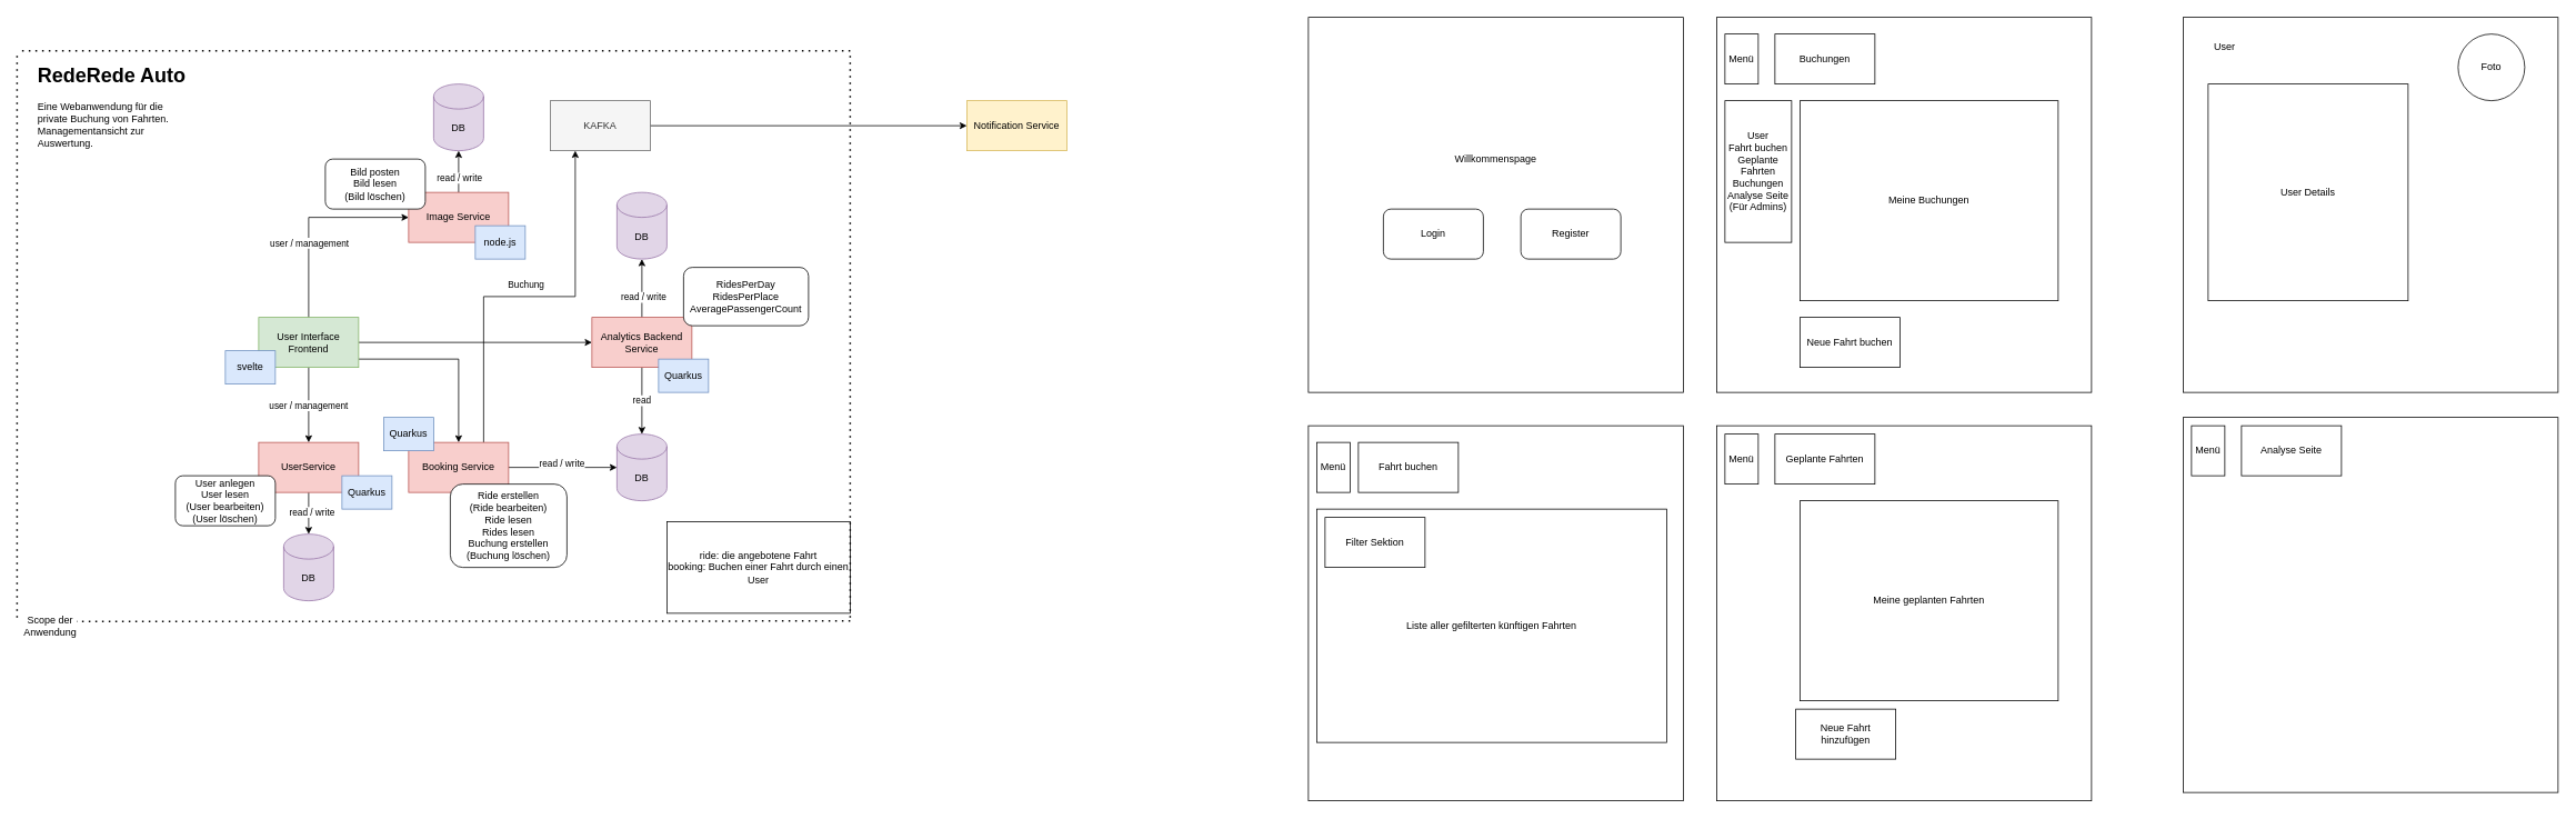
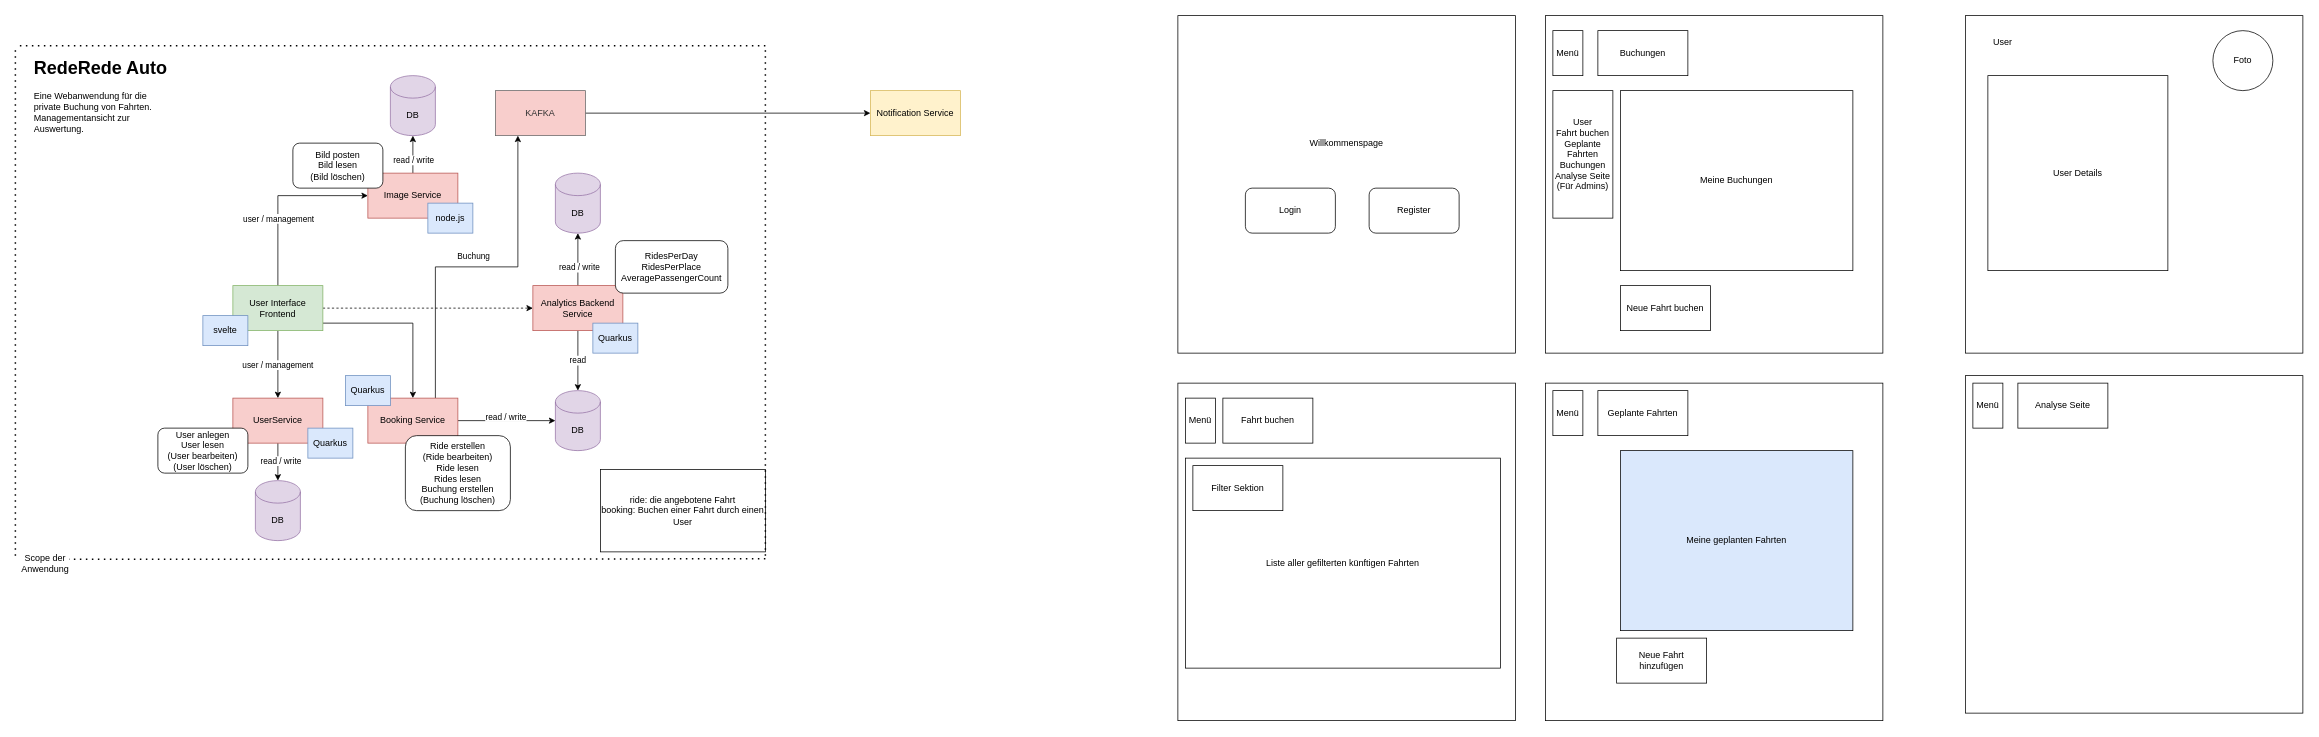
  <mxCell id="0" />
  <mxCell id="1" parent="0" />
  <mxCell id="2" style="edgeStyle=orthogonalEdgeStyle;rounded=0;orthogonalLoop=1;jettySize=auto;html=1;" parent="1" source="4" target="17" edge="1"><mxGeometry relative="1" as="geometry" /></mxCell>
  <mxCell id="3" value="read / write" style="edgeLabel;html=1;align=center;verticalAlign=middle;resizable=0;points=[];" parent="2" vertex="1" connectable="0"><mxGeometry x="-0.08" y="3" relative="1" as="geometry"><mxPoint as="offset" /></mxGeometry></mxCell>
  <mxCell id="4" value="UserService" style="rounded=0;whiteSpace=wrap;html=1;fillColor=#f8cecc;strokeColor=#b85450;fontColor=#000000;" parent="1" vertex="1"><mxGeometry x="310" y="530" width="120" height="60" as="geometry" /></mxCell>
  <mxCell id="5" style="edgeStyle=orthogonalEdgeStyle;rounded=0;orthogonalLoop=1;jettySize=auto;html=1;" parent="1" source="11" target="4" edge="1"><mxGeometry relative="1" as="geometry" /></mxCell>
  <mxCell id="6" value="user / management" style="edgeLabel;html=1;align=center;verticalAlign=middle;resizable=0;points=[];" parent="5" vertex="1" connectable="0"><mxGeometry y="-1" relative="1" as="geometry"><mxPoint as="offset" /></mxGeometry></mxCell>
  <mxCell id="7" value="" style="edgeStyle=orthogonalEdgeStyle;rounded=0;orthogonalLoop=1;jettySize=auto;html=1;" parent="1" source="11" target="23" edge="1"><mxGeometry relative="1" as="geometry"><mxPoint x="550" y="530" as="targetPoint" /><Array as="points"><mxPoint x="550" y="430" /></Array></mxGeometry></mxCell>
- <mxCell id="8" style="edgeStyle=orthogonalEdgeStyle;rounded=0;orthogonalLoop=1;jettySize=auto;html=1;" parent="1" source="11" target="15" edge="1"><mxGeometry relative="1" as="geometry" /></mxCell>
+ <mxCell id="8" style="edgeStyle=orthogonalEdgeStyle;rounded=0;orthogonalLoop=1;jettySize=auto;html=1;dashed=1;" parent="1" source="11" target="15" edge="1"><mxGeometry relative="1" as="geometry" /></mxCell>
  <mxCell id="9" style="edgeStyle=orthogonalEdgeStyle;rounded=0;orthogonalLoop=1;jettySize=auto;html=1;entryX=0;entryY=0.5;entryDx=0;entryDy=0;" parent="1" source="11" target="27" edge="1"><mxGeometry relative="1" as="geometry"><Array as="points"><mxPoint x="370" y="260" /></Array></mxGeometry></mxCell>
  <mxCell id="10" value="user / management" style="edgeLabel;html=1;align=center;verticalAlign=middle;resizable=0;points=[];" parent="9" vertex="1" connectable="0"><mxGeometry x="-0.3" y="1" relative="1" as="geometry"><mxPoint x="1" y="-6" as="offset" /></mxGeometry></mxCell>
  <mxCell id="11" value="User Interface Frontend" style="rounded=0;whiteSpace=wrap;html=1;fillColor=#d5e8d4;strokeColor=#82b366;fontColor=#000000;" parent="1" vertex="1"><mxGeometry x="310" y="380" width="120" height="60" as="geometry" /></mxCell>
  <mxCell id="12" style="edgeStyle=orthogonalEdgeStyle;rounded=0;orthogonalLoop=1;jettySize=auto;html=1;" parent="1" source="15" target="24" edge="1"><mxGeometry relative="1" as="geometry" /></mxCell>
  <mxCell id="13" value="read / write" style="edgeLabel;html=1;align=center;verticalAlign=middle;resizable=0;points=[];" parent="12" vertex="1" connectable="0"><mxGeometry x="-0.286" y="-1" relative="1" as="geometry"><mxPoint as="offset" /></mxGeometry></mxCell>
  <mxCell id="14" value="read" style="edgeStyle=orthogonalEdgeStyle;rounded=0;orthogonalLoop=1;jettySize=auto;html=1;" parent="1" source="15" target="16" edge="1"><mxGeometry relative="1" as="geometry" /></mxCell>
  <mxCell id="15" value="Analytics Backend Service" style="rounded=0;whiteSpace=wrap;html=1;fillColor=#f8cecc;strokeColor=#b85450;fontColor=#000000;" parent="1" vertex="1"><mxGeometry x="710" y="380" width="120" height="60" as="geometry" /></mxCell>
  <mxCell id="16" value="DB" style="shape=cylinder3;whiteSpace=wrap;html=1;boundedLbl=1;backgroundOutline=1;size=15;fillColor=#e1d5e7;strokeColor=#9673a6;" parent="1" vertex="1"><mxGeometry x="740" y="520" width="60" height="80" as="geometry" /></mxCell>
  <mxCell id="17" value="DB" style="shape=cylinder3;whiteSpace=wrap;html=1;boundedLbl=1;backgroundOutline=1;size=15;fillColor=#e1d5e7;strokeColor=#9673a6;" parent="1" vertex="1"><mxGeometry x="340" y="640" width="60" height="80" as="geometry" /></mxCell>
  <mxCell id="18" value="&lt;h1&gt;&lt;span style=&quot;background-color: initial;&quot;&gt;RedeRede Auto&lt;/span&gt;&lt;/h1&gt;&lt;div&gt;&lt;span style=&quot;background-color: initial;&quot;&gt;Eine Webanwendung für die private Buchung von Fahrten. Managementansicht zur Auswertung.&lt;/span&gt;&lt;/div&gt;" style="text;html=1;strokeColor=none;fillColor=none;spacing=5;spacingTop=-20;whiteSpace=wrap;overflow=hidden;rounded=0;" parent="1" vertex="1"><mxGeometry x="40" y="70" width="190" height="120" as="geometry" /></mxCell>
  <mxCell id="19" style="edgeStyle=orthogonalEdgeStyle;rounded=0;orthogonalLoop=1;jettySize=auto;html=1;" parent="1" source="23" target="16" edge="1"><mxGeometry relative="1" as="geometry" /></mxCell>
  <mxCell id="20" value="read / write" style="edgeLabel;html=1;align=center;verticalAlign=middle;resizable=0;points=[];" parent="19" vertex="1" connectable="0"><mxGeometry x="-0.031" y="6" relative="1" as="geometry"><mxPoint as="offset" /></mxGeometry></mxCell>
  <mxCell id="21" style="edgeStyle=orthogonalEdgeStyle;rounded=0;orthogonalLoop=1;jettySize=auto;html=1;exitX=0.75;exitY=0;exitDx=0;exitDy=0;entryX=0.25;entryY=1;entryDx=0;entryDy=0;" parent="1" source="23" target="35" edge="1"><mxGeometry relative="1" as="geometry" /></mxCell>
  <mxCell id="22" value="Buchung" style="edgeLabel;html=1;align=center;verticalAlign=middle;resizable=0;points=[];" parent="21" vertex="1" connectable="0"><mxGeometry x="-0.078" y="4" relative="1" as="geometry"><mxPoint x="13" y="-11" as="offset" /></mxGeometry></mxCell>
  <mxCell id="23" value="Booking Service" style="rounded=0;whiteSpace=wrap;html=1;fillColor=#f8cecc;strokeColor=#b85450;fontColor=#000000;" parent="1" vertex="1"><mxGeometry x="490" y="530" width="120" height="60" as="geometry" /></mxCell>
  <mxCell id="24" value="DB" style="shape=cylinder3;whiteSpace=wrap;html=1;boundedLbl=1;backgroundOutline=1;size=15;fillColor=#e1d5e7;strokeColor=#9673a6;" parent="1" vertex="1"><mxGeometry x="740" y="230" width="60" height="80" as="geometry" /></mxCell>
  <mxCell id="25" style="edgeStyle=orthogonalEdgeStyle;rounded=0;orthogonalLoop=1;jettySize=auto;html=1;" parent="1" source="27" target="28" edge="1"><mxGeometry relative="1" as="geometry" /></mxCell>
  <mxCell id="26" value="read / write" style="edgeLabel;html=1;align=center;verticalAlign=middle;resizable=0;points=[];" parent="25" vertex="1" connectable="0"><mxGeometry x="-0.28" relative="1" as="geometry"><mxPoint as="offset" /></mxGeometry></mxCell>
  <mxCell id="27" value="Image Service" style="rounded=0;whiteSpace=wrap;html=1;fillColor=#f8cecc;strokeColor=#b85450;fontColor=#000000;" parent="1" vertex="1"><mxGeometry x="490" y="230" width="120" height="60" as="geometry" /></mxCell>
  <mxCell id="28" value="DB" style="shape=cylinder3;whiteSpace=wrap;html=1;boundedLbl=1;backgroundOutline=1;size=15;fillColor=#e1d5e7;strokeColor=#9673a6;" parent="1" vertex="1"><mxGeometry x="520" y="100" width="60" height="80" as="geometry" /></mxCell>
  <mxCell id="29" value="User anlegen&lt;br&gt;User lesen&lt;br&gt;(User bearbeiten)&lt;br&gt;(User löschen)" style="rounded=1;whiteSpace=wrap;html=1;" parent="1" vertex="1"><mxGeometry x="210" y="570" width="120" height="60" as="geometry" /></mxCell>
  <mxCell id="30" value="Bild posten&lt;br&gt;Bild lesen&lt;br&gt;(Bild löschen)" style="rounded=1;whiteSpace=wrap;html=1;" parent="1" vertex="1"><mxGeometry x="390" y="190" width="120" height="60" as="geometry" /></mxCell>
  <mxCell id="31" value="Ride erstellen&lt;br&gt;(Ride bearbeiten)&lt;br&gt;Ride lesen&lt;br&gt;Rides lesen&lt;br&gt;Buchung erstellen&lt;br&gt;(Buchung löschen)" style="rounded=1;whiteSpace=wrap;html=1;" parent="1" vertex="1"><mxGeometry x="540" y="580" width="140" height="100" as="geometry" /></mxCell>
  <mxCell id="32" value="ride: die angebotene Fahrt&lt;br&gt;booking: Buchen einer Fahrt durch einen User" style="rounded=0;whiteSpace=wrap;html=1;" parent="1" vertex="1"><mxGeometry x="800" y="625" width="220" height="110" as="geometry" /></mxCell>
  <mxCell id="33" value="RidesPerDay&lt;br&gt;RidesPerPlace&lt;br&gt;AveragePassengerCount&lt;br&gt;" style="rounded=1;whiteSpace=wrap;html=1;" parent="1" vertex="1"><mxGeometry x="820" y="320" width="150" height="70" as="geometry" /></mxCell>
  <mxCell id="34" style="edgeStyle=orthogonalEdgeStyle;rounded=0;orthogonalLoop=1;jettySize=auto;html=1;" parent="1" source="35" target="36" edge="1"><mxGeometry relative="1" as="geometry" /></mxCell>
- <mxCell id="35" value="KAFKA" style="rounded=0;whiteSpace=wrap;html=1;fillColor=#f5f5f5;fontColor=#333333;strokeColor=#666666;" parent="1" vertex="1"><mxGeometry x="660" y="120" width="120" height="60" as="geometry" /></mxCell>
+ <mxCell id="35" value="KAFKA" style="rounded=0;whiteSpace=wrap;html=1;fillColor=#f8cecc;fontColor=#333333;strokeColor=#666666;" parent="1" vertex="1"><mxGeometry x="660" y="120" width="120" height="60" as="geometry" /></mxCell>
  <mxCell id="36" value="Notification Service" style="rounded=0;whiteSpace=wrap;html=1;fillColor=#fff2cc;strokeColor=#d6b656;" parent="1" vertex="1"><mxGeometry x="1160" y="120" width="120" height="60" as="geometry" /></mxCell>
  <mxCell id="37" value="" style="whiteSpace=wrap;html=1;aspect=fixed;" parent="1" vertex="1"><mxGeometry x="1570" y="20" width="450" height="450" as="geometry" /></mxCell>
  <mxCell id="38" value="Willkommenspage" style="text;html=1;strokeColor=none;fillColor=none;align=center;verticalAlign=middle;whiteSpace=wrap;rounded=0;" parent="1" vertex="1"><mxGeometry x="1765" y="175" width="60" height="30" as="geometry" /></mxCell>
  <mxCell id="39" value="Login" style="rounded=1;whiteSpace=wrap;html=1;" parent="1" vertex="1"><mxGeometry x="1660" y="250" width="120" height="60" as="geometry" /></mxCell>
  <mxCell id="40" value="Register" style="rounded=1;whiteSpace=wrap;html=1;" parent="1" vertex="1"><mxGeometry x="1825" y="250" width="120" height="60" as="geometry" /></mxCell>
  <mxCell id="41" value="" style="whiteSpace=wrap;html=1;aspect=fixed;" parent="1" vertex="1"><mxGeometry x="2620" y="20" width="450" height="450" as="geometry" /></mxCell>
  <mxCell id="42" value="User" style="text;html=1;strokeColor=none;fillColor=none;align=center;verticalAlign=middle;whiteSpace=wrap;rounded=0;" parent="1" vertex="1"><mxGeometry x="2640" y="40" width="60" height="30" as="geometry" /></mxCell>
  <mxCell id="43" value="Foto" style="ellipse;whiteSpace=wrap;html=1;aspect=fixed;" parent="1" vertex="1"><mxGeometry x="2950" y="40" width="80" height="80" as="geometry" /></mxCell>
  <mxCell id="44" value="User Details" style="rounded=0;whiteSpace=wrap;html=1;" parent="1" vertex="1"><mxGeometry x="2650" y="100" width="240" height="260" as="geometry" /></mxCell>
  <mxCell id="45" value="" style="whiteSpace=wrap;html=1;aspect=fixed;" parent="1" vertex="1"><mxGeometry x="2060" y="20" width="450" height="450" as="geometry" /></mxCell>
  <mxCell id="46" value="Menü" style="rounded=0;whiteSpace=wrap;html=1;" parent="1" vertex="1"><mxGeometry x="2070" y="40" width="40" height="60" as="geometry" /></mxCell>
  <mxCell id="47" value="User&lt;br&gt;Fahrt buchen&lt;br&gt;Geplante Fahrten&lt;br&gt;Buchungen&lt;br&gt;Analyse Seite (Für Admins)" style="rounded=0;whiteSpace=wrap;html=1;" parent="1" vertex="1"><mxGeometry x="2070" y="120" width="80" height="170" as="geometry" /></mxCell>
  <mxCell id="48" value="" style="whiteSpace=wrap;html=1;aspect=fixed;" parent="1" vertex="1"><mxGeometry x="1570" y="510" width="450" height="450" as="geometry" /></mxCell>
  <mxCell id="49" value="Fahrt buchen" style="rounded=0;whiteSpace=wrap;html=1;" parent="1" vertex="1"><mxGeometry x="1630" y="530" width="120" height="60" as="geometry" /></mxCell>
  <mxCell id="50" value="Buchungen" style="rounded=0;whiteSpace=wrap;html=1;" parent="1" vertex="1"><mxGeometry x="2130" y="40" width="120" height="60" as="geometry" /></mxCell>
  <mxCell id="51" value="Meine Buchungen" style="rounded=0;whiteSpace=wrap;html=1;" parent="1" vertex="1"><mxGeometry x="2160" y="120" width="310" height="240" as="geometry" /></mxCell>
  <mxCell id="52" value="Neue Fahrt buchen" style="rounded=0;whiteSpace=wrap;html=1;" parent="1" vertex="1"><mxGeometry x="2160" y="380" width="120" height="60" as="geometry" /></mxCell>
  <mxCell id="53" value="Menü" style="rounded=0;whiteSpace=wrap;html=1;" parent="1" vertex="1"><mxGeometry x="1580" y="530" width="40" height="60" as="geometry" /></mxCell>
  <mxCell id="54" value="Liste aller gefilterten künftigen Fahrten" style="rounded=0;whiteSpace=wrap;html=1;" parent="1" vertex="1"><mxGeometry x="1580" y="610" width="420" height="280" as="geometry" /></mxCell>
  <mxCell id="55" value="Filter Sektion" style="rounded=0;whiteSpace=wrap;html=1;" parent="1" vertex="1"><mxGeometry x="1590" y="620" width="120" height="60" as="geometry" /></mxCell>
  <mxCell id="56" value="" style="whiteSpace=wrap;html=1;aspect=fixed;" parent="1" vertex="1"><mxGeometry x="2060" y="510" width="450" height="450" as="geometry" /></mxCell>
  <mxCell id="57" value="Menü" style="rounded=0;whiteSpace=wrap;html=1;" parent="1" vertex="1"><mxGeometry x="2070" y="520" width="40" height="60" as="geometry" /></mxCell>
  <mxCell id="58" value="Geplante Fahrten" style="rounded=0;whiteSpace=wrap;html=1;" parent="1" vertex="1"><mxGeometry x="2130" y="520" width="120" height="60" as="geometry" /></mxCell>
- <mxCell id="59" value="Meine geplanten Fahrten" style="rounded=0;whiteSpace=wrap;html=1;" parent="1" vertex="1"><mxGeometry x="2160" y="600" width="310" height="240" as="geometry" /></mxCell>
+ <mxCell id="59" value="Meine geplanten Fahrten" style="rounded=0;whiteSpace=wrap;html=1;fillColor=#dae8fc;" parent="1" vertex="1"><mxGeometry x="2160" y="600" width="310" height="240" as="geometry" /></mxCell>
  <mxCell id="60" value="Neue Fahrt hinzufügen" style="rounded=0;whiteSpace=wrap;html=1;" parent="1" vertex="1"><mxGeometry x="2155" y="850" width="120" height="60" as="geometry" /></mxCell>
  <mxCell id="61" value="" style="whiteSpace=wrap;html=1;aspect=fixed;" parent="1" vertex="1"><mxGeometry x="2620" y="500" width="450" height="450" as="geometry" /></mxCell>
  <mxCell id="62" value="Menü" style="rounded=0;whiteSpace=wrap;html=1;" parent="1" vertex="1"><mxGeometry x="2630" y="510" width="40" height="60" as="geometry" /></mxCell>
  <mxCell id="63" value="Analyse Seite" style="rounded=0;whiteSpace=wrap;html=1;" parent="1" vertex="1"><mxGeometry x="2690" y="510" width="120" height="60" as="geometry" /></mxCell>
  <mxCell id="64" value="Quarkus" style="rounded=0;whiteSpace=wrap;html=1;fillColor=#dae8fc;strokeColor=#6c8ebf;" vertex="1" parent="1"><mxGeometry x="790" y="430" width="60" height="40" as="geometry" /></mxCell>
  <mxCell id="65" value="" style="endArrow=none;dashed=1;html=1;dashPattern=1 3;strokeWidth=2;rounded=0;" edge="1" parent="1"><mxGeometry width="50" height="50" relative="1" as="geometry"><mxPoint x="1020" y="740" as="sourcePoint" /><mxPoint x="1020" as="targetPoint" y="60" /></mxGeometry></mxCell>
  <mxCell id="66" value="" style="endArrow=none;dashed=1;html=1;dashPattern=1 3;strokeWidth=2;rounded=0;" edge="1" parent="1"><mxGeometry width="50" height="50" relative="1" as="geometry"><mxPoint y="740" as="sourcePoint" x="20" /><mxPoint as="targetPoint" x="20" y="60" /></mxGeometry></mxCell>
  <mxCell id="67" value="" style="endArrow=none;dashed=1;html=1;dashPattern=1 3;strokeWidth=2;rounded=0;" edge="1" parent="1"><mxGeometry width="50" height="50" relative="1" as="geometry"><mxPoint x="1020" as="sourcePoint" y="60" /><mxPoint as="targetPoint" x="20" y="60" /></mxGeometry></mxCell>
  <mxCell id="68" value="" style="endArrow=none;dashed=1;html=1;dashPattern=1 3;strokeWidth=2;rounded=0;" edge="1" parent="1"><mxGeometry width="50" height="50" relative="1" as="geometry"><mxPoint x="1020" y="744.23" as="sourcePoint" /><mxPoint x="90" y="744.976" as="targetPoint" /></mxGeometry></mxCell>
  <mxCell id="69" value="Scope der Anwendung" style="text;html=1;strokeColor=none;fillColor=none;align=center;verticalAlign=middle;whiteSpace=wrap;rounded=0;labelBackgroundColor=#FFFFFF;" vertex="1" parent="1"><mxGeometry x="30" y="735" width="60" height="30" as="geometry" /></mxCell>
  <mxCell id="70" value="Quarkus" style="rounded=0;whiteSpace=wrap;html=1;fillColor=#dae8fc;strokeColor=#6c8ebf;" vertex="1" parent="1"><mxGeometry x="410" y="570" width="60" height="40" as="geometry" /></mxCell>
  <mxCell id="71" value="node.js" style="rounded=0;whiteSpace=wrap;html=1;fillColor=#dae8fc;strokeColor=#6c8ebf;" vertex="1" parent="1"><mxGeometry x="570" y="270" width="60" height="40" as="geometry" /></mxCell>
  <mxCell id="72" value="Quarkus" style="rounded=0;whiteSpace=wrap;html=1;fillColor=#dae8fc;strokeColor=#6c8ebf;" vertex="1" parent="1"><mxGeometry x="460" y="500" width="60" height="40" as="geometry" /></mxCell>
  <mxCell id="73" value="svelte" style="rounded=0;whiteSpace=wrap;html=1;fillColor=#dae8fc;strokeColor=#6c8ebf;" vertex="1" parent="1"><mxGeometry x="270" y="420" width="60" height="40" as="geometry" /></mxCell>
